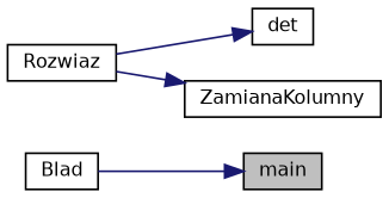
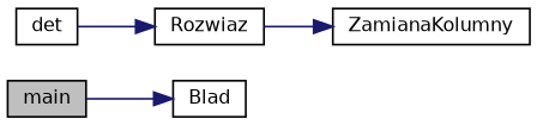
  digraph {
    rankdir=LR
    node [color=black fillcolor=white fontname=Helvetica fontsize=10 shape=record style=filled]
    edge [color=midnightblue fontname=Helvetica fontsize=10 labelfontname=Helvetica labelfontsize=10 style=solid]
    n1 [fillcolor=grey75 fontcolor=black height=0.2 label=main width=0.4]
    n2 [height=0.2 label=Blad width=0.4]
    n3 [height=0.2 label=Rozwiaz width=0.4]
    n4 [height=0.2 label=det width=0.4]
    n5 [height=0.2 label=ZamianaKolumny width=0.4]
-   n2 -> n1
-   n3 -> n4
+   n1 -> n2
+   n4 -> n3
    n3 -> n5
  }
